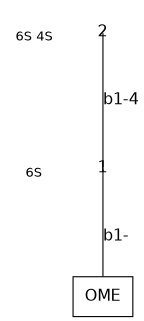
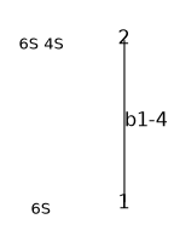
  graph {
    nodesep=0.05
    rankdir=TB
    ranksep=0.8
    splines=false
    node [fixedsize=true fontname=DejaVuSans labelfontsize=12 scale=true shape=none]
    edge [fontname=DejaVuSans labelangle=320.0 labeldistance=1.2 labelfontsize=12]
    1 [height=0.7]
    n2 [fontsize=12 height=0.3 label="6S" labelloc=b shape=plaintext]
    2 [height=0.7]
    n4 [fontsize=12 height=0.3 label="6S 4S" labelloc=b shape=plaintext]
-   n5 [label=OME shape=box]
    subgraph sub_1 {
      rank=same
      1
      n2
    }
    subgraph sub_2 {
      nodesep=0.2
      1
      n2
    }
    subgraph sub_3 {
      rank=same
      2
      n4
    }
    subgraph sub_4 {
      nodesep=0.2
      2
      n4
    }
-   1 -- n5 [headclip=true label="b1-" tailclip=false]
    n2 -- 1 [style=invis]
    2 -- 1 [headclip=false label="b1-4" tailclip=false]
    n4 -- 2 [style=invis]
  }
